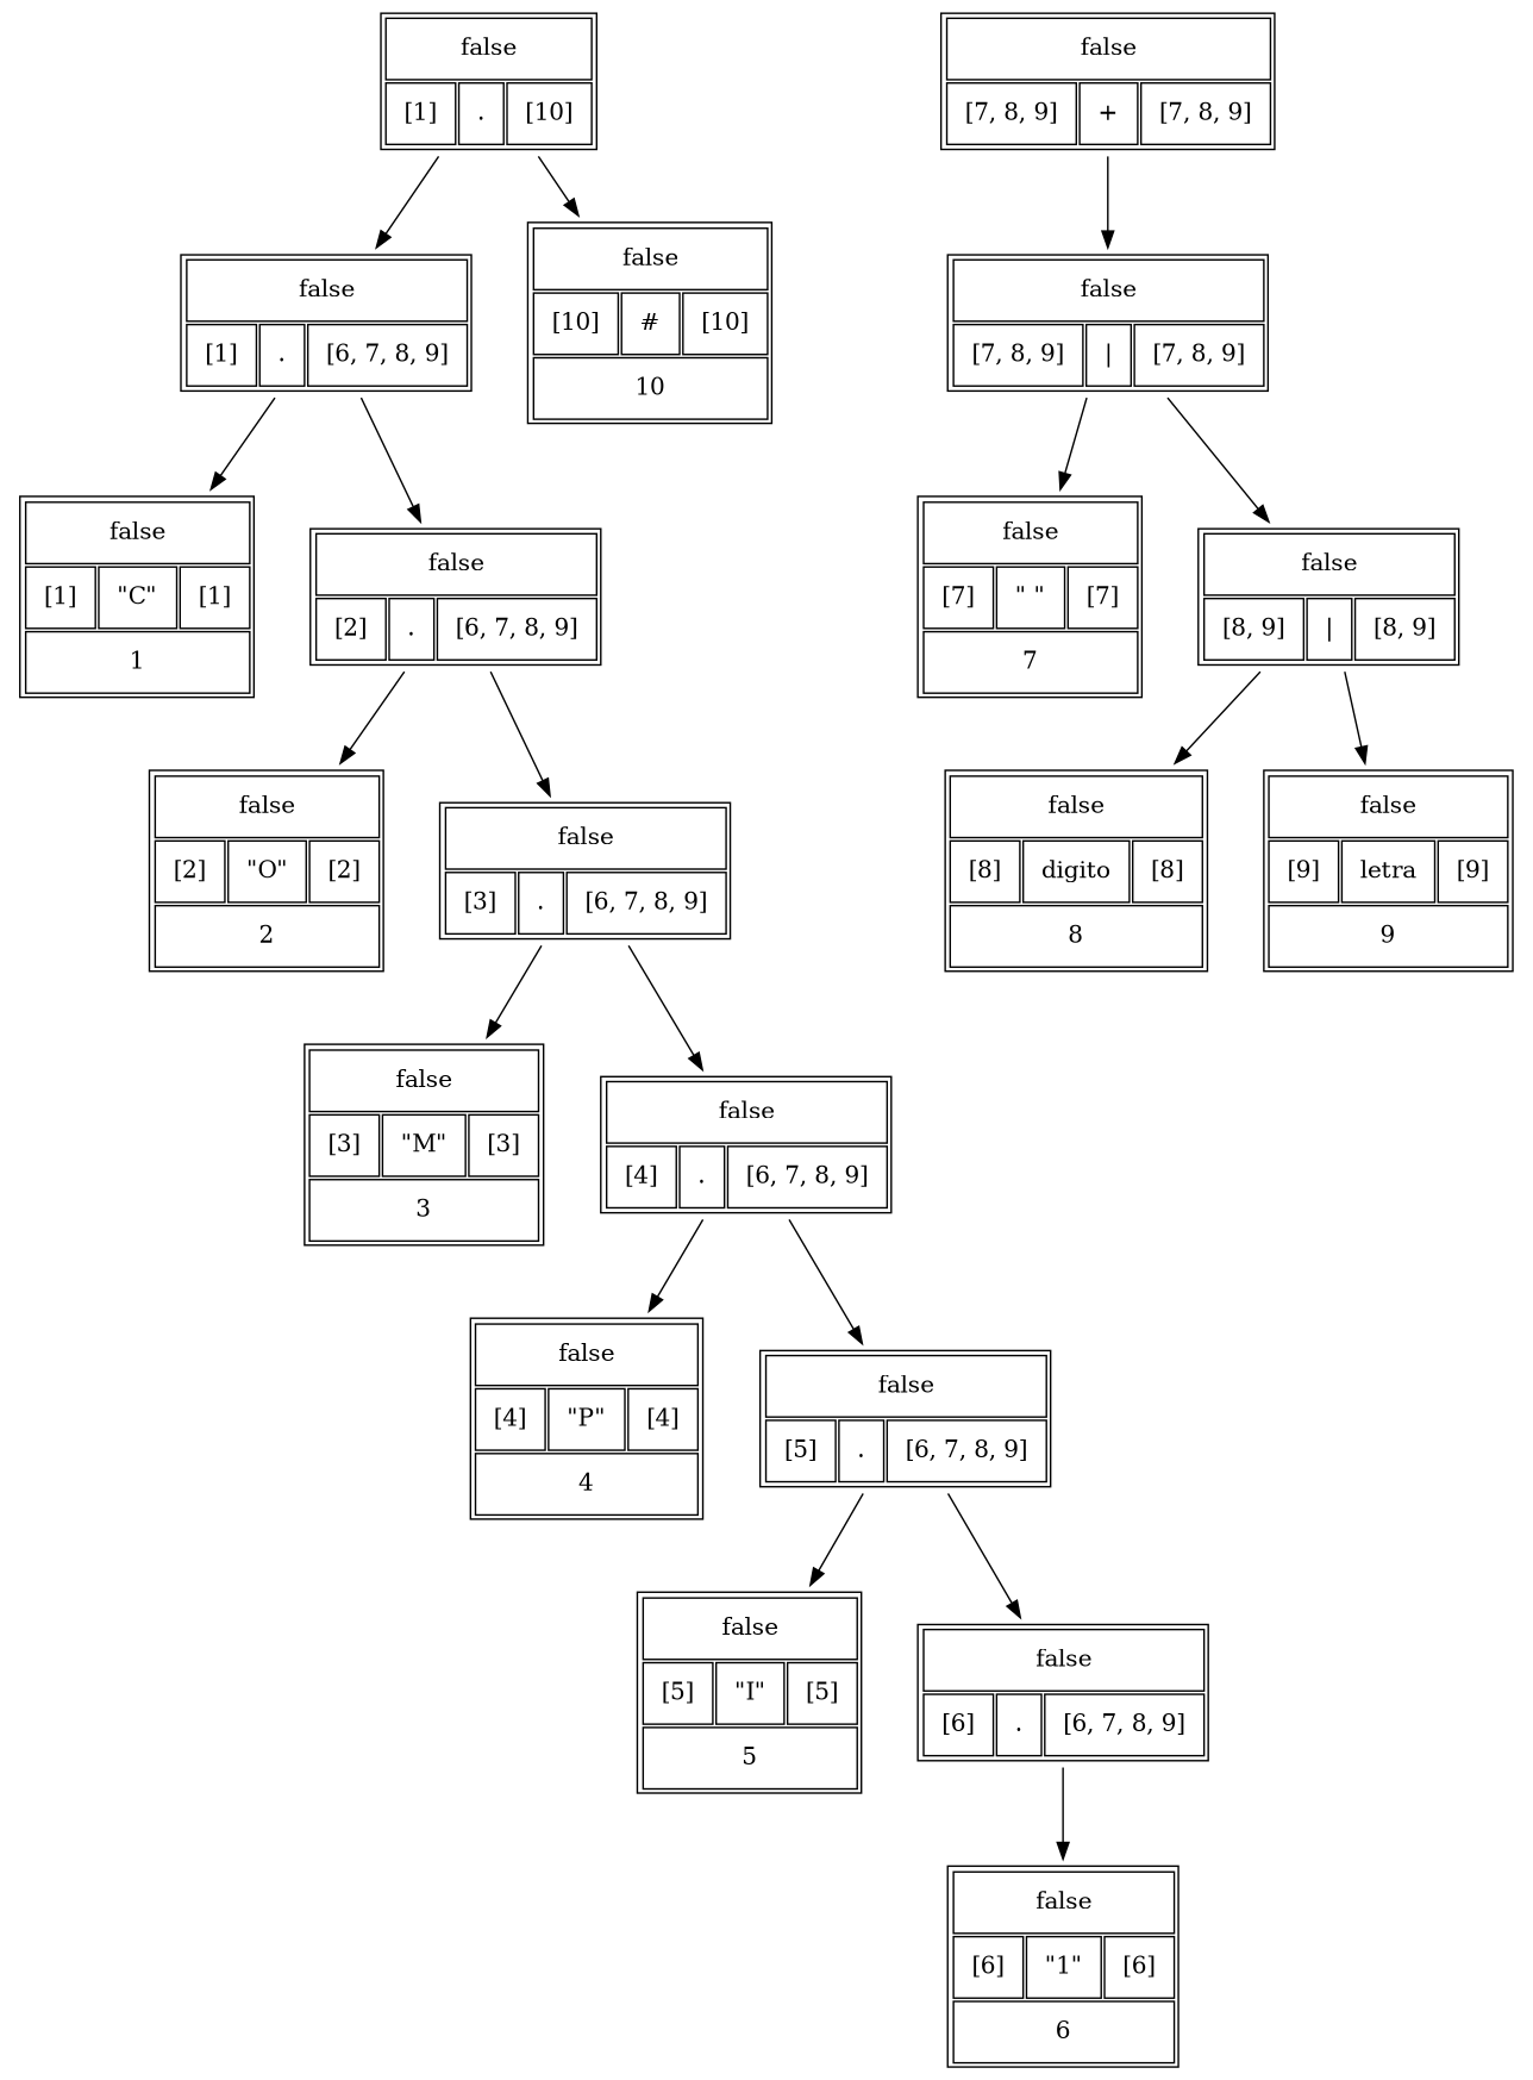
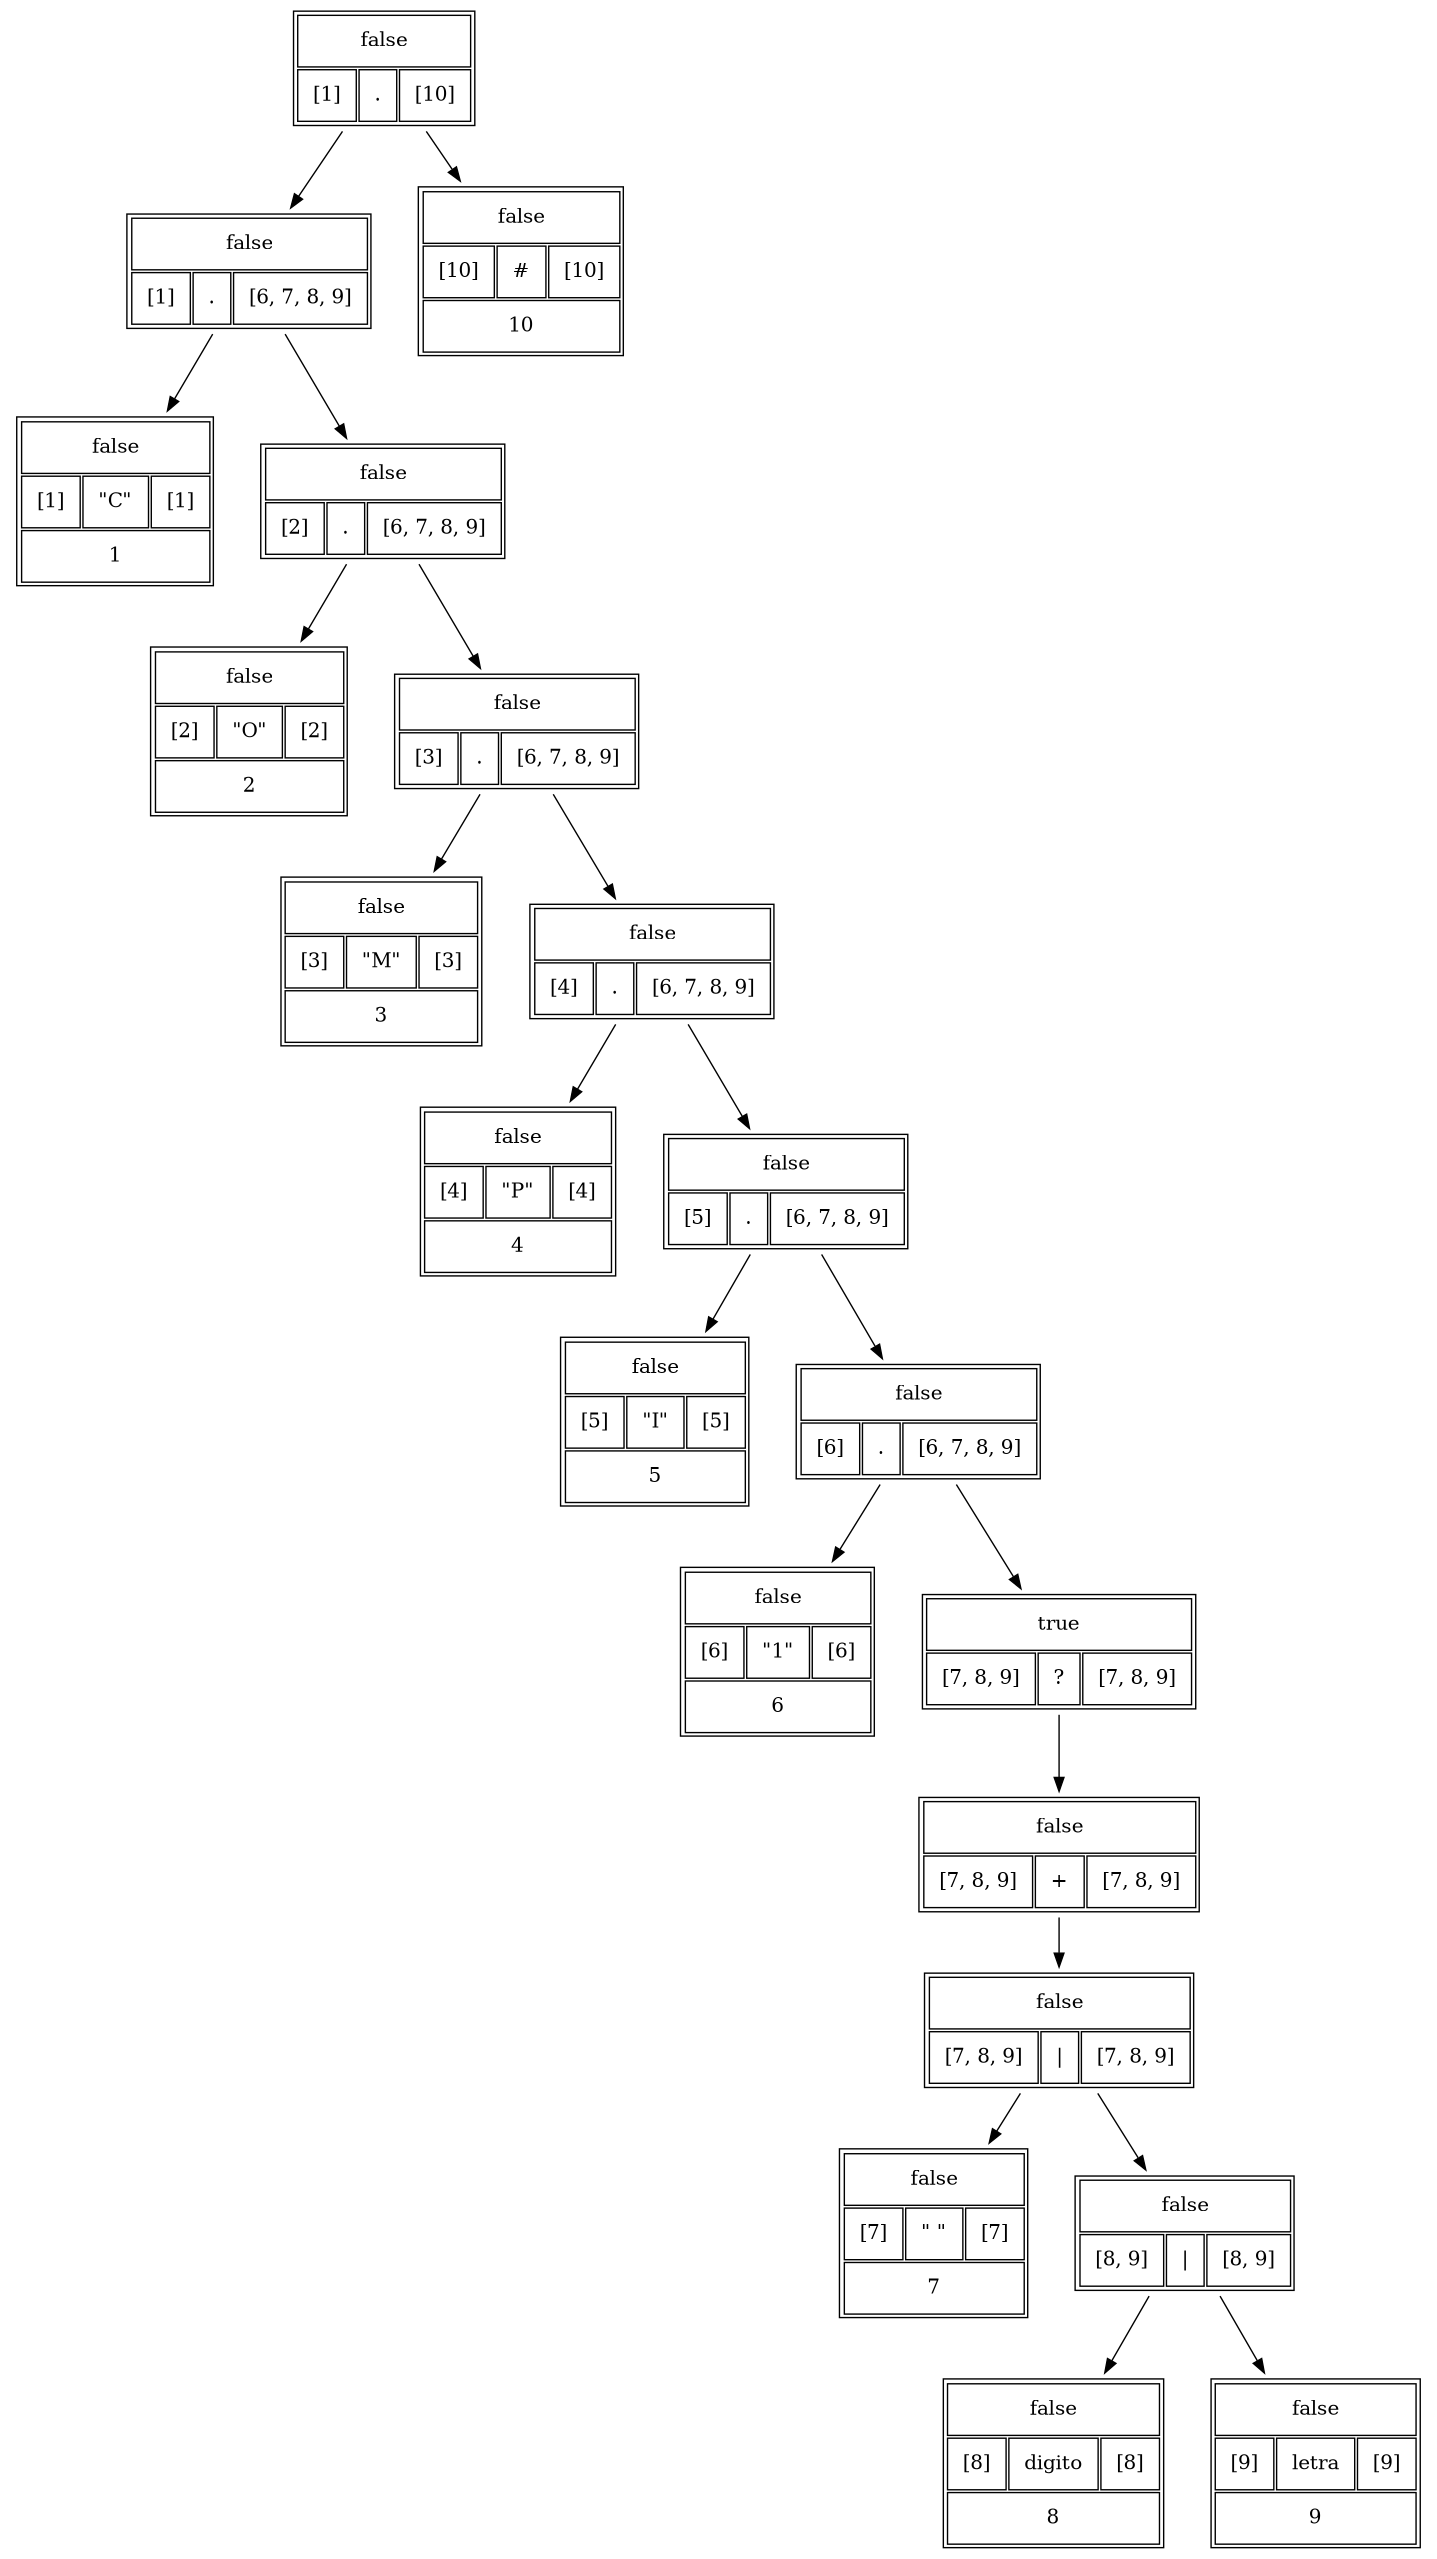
  digraph {
    node [shape=none]
    n1 [label=<  <TABLE border="1" cellspacing="2" cellpadding="10" >  <TR>  <TD colspan="3">false</TD>  </TR>  <TR>  <TD>[1]</TD>  <TD>.</TD>  <TD>[10]</TD>  </TR>  </TABLE>>]
    n2 [label=<  <TABLE border="1" cellspacing="2" cellpadding="10" >  <TR>  <TD colspan="3">false</TD>  </TR>  <TR>  <TD>[1]</TD>  <TD>.</TD>  <TD>[6, 7, 8, 9]</TD>  </TR>  </TABLE>>]
    n3 [label=<  <TABLE border="1" cellspacing="2" cellpadding="10" >  <TR>  <TD colspan="3">false</TD>  </TR>  <TR>  <TD>[10]</TD>  <TD>#</TD>  <TD>[10]</TD>  </TR>  <TR>  <TD colspan="3">10</TD>  </TR>  </TABLE>>]
    n4 [label=<  <TABLE border="1" cellspacing="2" cellpadding="10" >  <TR>  <TD colspan="3">false</TD>  </TR>  <TR>  <TD>[1]</TD>  <TD>"C"</TD>  <TD>[1]</TD>  </TR>  <TR>  <TD colspan="3">1</TD>  </TR>  </TABLE>>]
    n5 [label=<  <TABLE border="1" cellspacing="2" cellpadding="10" >  <TR>  <TD colspan="3">false</TD>  </TR>  <TR>  <TD>[2]</TD>  <TD>.</TD>  <TD>[6, 7, 8, 9]</TD>  </TR>  </TABLE>>]
    n6 [label=<  <TABLE border="1" cellspacing="2" cellpadding="10" >  <TR>  <TD colspan="3">false</TD>  </TR>  <TR>  <TD>[2]</TD>  <TD>"O"</TD>  <TD>[2]</TD>  </TR>  <TR>  <TD colspan="3">2</TD>  </TR>  </TABLE>>]
    n7 [label=<  <TABLE border="1" cellspacing="2" cellpadding="10" >  <TR>  <TD colspan="3">false</TD>  </TR>  <TR>  <TD>[3]</TD>  <TD>.</TD>  <TD>[6, 7, 8, 9]</TD>  </TR>  </TABLE>>]
    n8 [label=<  <TABLE border="1" cellspacing="2" cellpadding="10" >  <TR>  <TD colspan="3">false</TD>  </TR>  <TR>  <TD>[3]</TD>  <TD>"M"</TD>  <TD>[3]</TD>  </TR>  <TR>  <TD colspan="3">3</TD>  </TR>  </TABLE>>]
    n9 [label=<  <TABLE border="1" cellspacing="2" cellpadding="10" >  <TR>  <TD colspan="3">false</TD>  </TR>  <TR>  <TD>[4]</TD>  <TD>.</TD>  <TD>[6, 7, 8, 9]</TD>  </TR>  </TABLE>>]
    n10 [label=<  <TABLE border="1" cellspacing="2" cellpadding="10" >  <TR>  <TD colspan="3">false</TD>  </TR>  <TR>  <TD>[4]</TD>  <TD>"P"</TD>  <TD>[4]</TD>  </TR>  <TR>  <TD colspan="3">4</TD>  </TR>  </TABLE>>]
    n11 [label=<  <TABLE border="1" cellspacing="2" cellpadding="10" >  <TR>  <TD colspan="3">false</TD>  </TR>  <TR>  <TD>[5]</TD>  <TD>.</TD>  <TD>[6, 7, 8, 9]</TD>  </TR>  </TABLE>>]
    n12 [label=<  <TABLE border="1" cellspacing="2" cellpadding="10" >  <TR>  <TD colspan="3">false</TD>  </TR>  <TR>  <TD>[5]</TD>  <TD>"I"</TD>  <TD>[5]</TD>  </TR>  <TR>  <TD colspan="3">5</TD>  </TR>  </TABLE>>]
    n13 [label=<  <TABLE border="1" cellspacing="2" cellpadding="10" >  <TR>  <TD colspan="3">false</TD>  </TR>  <TR>  <TD>[6]</TD>  <TD>.</TD>  <TD>[6, 7, 8, 9]</TD>  </TR>  </TABLE>>]
    n14 [label=<  <TABLE border="1" cellspacing="2" cellpadding="10" >  <TR>  <TD colspan="3">false</TD>  </TR>  <TR>  <TD>[6]</TD>  <TD>"1"</TD>  <TD>[6]</TD>  </TR>  <TR>  <TD colspan="3">6</TD>  </TR>  </TABLE>>]
+   n15 [label=<  <TABLE border="1" cellspacing="2" cellpadding="10" >  <TR>  <TD colspan="3">true</TD>  </TR>  <TR>  <TD>[7, 8, 9]</TD>  <TD>?</TD>  <TD>[7, 8, 9]</TD>  </TR>  </TABLE>>]
    n16 [label=<  <TABLE border="1" cellspacing="2" cellpadding="10" >  <TR>  <TD colspan="3">false</TD>  </TR>  <TR>  <TD>[7, 8, 9]</TD>  <TD>+</TD>  <TD>[7, 8, 9]</TD>  </TR>  </TABLE>>]
    n17 [label=<  <TABLE border="1" cellspacing="2" cellpadding="10" >  <TR>  <TD colspan="3">false</TD>  </TR>  <TR>  <TD>[7, 8, 9]</TD>  <TD>|</TD>  <TD>[7, 8, 9]</TD>  </TR>  </TABLE>>]
    n18 [label=<  <TABLE border="1" cellspacing="2" cellpadding="10" >  <TR>  <TD colspan="3">false</TD>  </TR>  <TR>  <TD>[7]</TD>  <TD>" "</TD>  <TD>[7]</TD>  </TR>  <TR>  <TD colspan="3">7</TD>  </TR>  </TABLE>>]
    n19 [label=<  <TABLE border="1" cellspacing="2" cellpadding="10" >  <TR>  <TD colspan="3">false</TD>  </TR>  <TR>  <TD>[8, 9]</TD>  <TD>|</TD>  <TD>[8, 9]</TD>  </TR>  </TABLE>>]
    n20 [label=<  <TABLE border="1" cellspacing="2" cellpadding="10" >  <TR>  <TD colspan="3">false</TD>  </TR>  <TR>  <TD>[8]</TD>  <TD>digito</TD>  <TD>[8]</TD>  </TR>  <TR>  <TD colspan="3">8</TD>  </TR>  </TABLE>>]
    n21 [label=<  <TABLE border="1" cellspacing="2" cellpadding="10" >  <TR>  <TD colspan="3">false</TD>  </TR>  <TR>  <TD>[9]</TD>  <TD>letra</TD>  <TD>[9]</TD>  </TR>  <TR>  <TD colspan="3">9</TD>  </TR>  </TABLE>>]
    n1 -> n2
    n1 -> n3
    n2 -> n4
    n2 -> n5
    n5 -> n6
    n5 -> n7
    n7 -> n8
    n7 -> n9
    n9 -> n10
    n9 -> n11
    n11 -> n12
    n11 -> n13
    n13 -> n14
+   n13 -> n15
+   n15 -> n16
    n16 -> n17
    n17 -> n18
    n17 -> n19
    n19 -> n20
    n19 -> n21
  }
